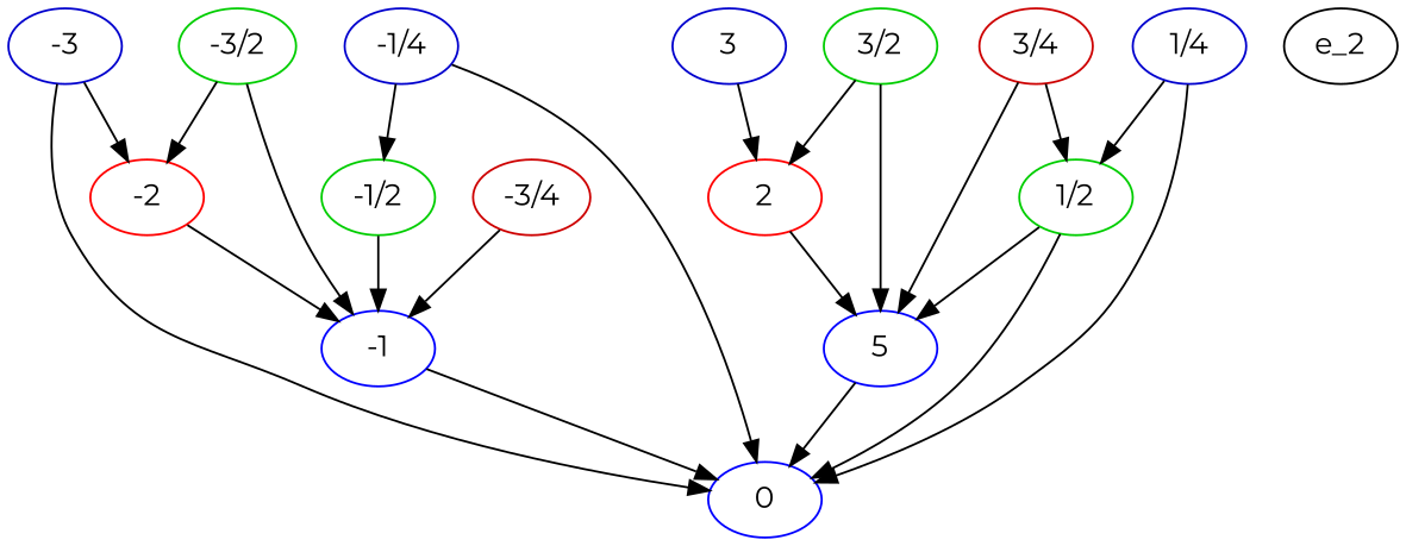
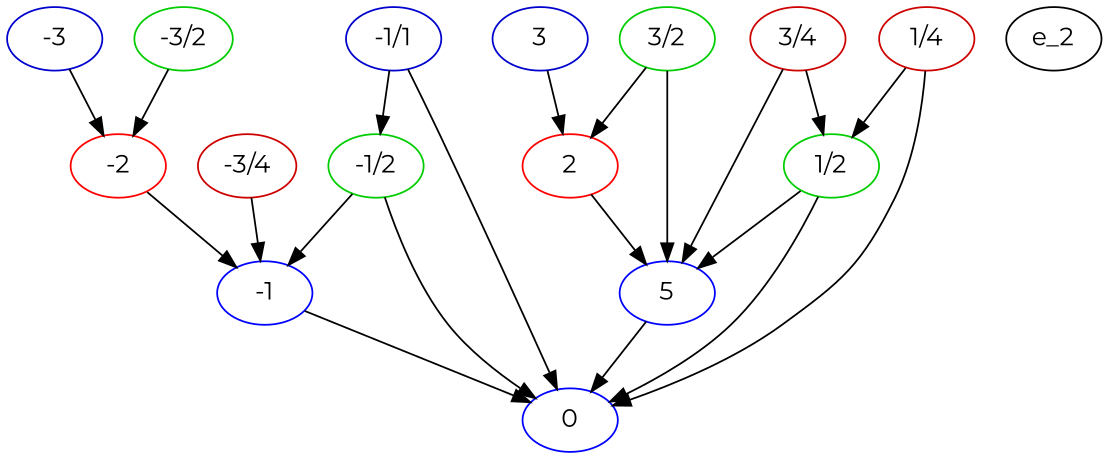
  digraph {
    fontname=Montserrat
    node [color=green3 fontname=Montserrat]
    edge [fontname=Montserrat]
    n1 [color=blue label=0]
    n2 [color=blue label=-1]
    n3 [color=blue label=5]
    n4 [color=red label=-2]
    n5 [color=red label=2]
    e_2 [color=""]
    n7 [label="1/2"]
    n8 [label="-1/2"]
    n9 [color=blue3 label=-3]
    n10 [color=blue3 label=3]
-   n11 [color=blue3 label="1/4"]
-   n12 [color=blue3 label="-1/4"]
+   n11 [color=red3 label="1/4"]
+   n12 [color=blue3 label="-1/1"]
    n13 [color=red3 label="3/4"]
    n14 [color=red3 label="-3/4"]
    n15 [label="3/2"]
    n16 [label="-3/2"]
    n2 -> n1
    n3 -> n1
    n4 -> n2
    n5 -> n3
    n7 -> n1
    n7 -> n3
-   n9 -> n1
+   n8 -> n1
    n8 -> n2
    n9 -> n4
    n10 -> n5
    n11 -> n1
    n11 -> n7
    n12 -> n1
    n12 -> n8
    n13 -> n3
    n13 -> n7
    n14 -> n2
    n15 -> n3
    n15 -> n5
-   n16 -> n2
    n16 -> n4
  }
